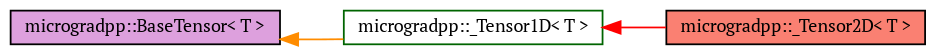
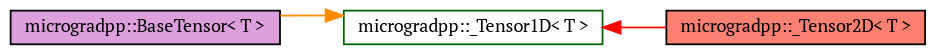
  digraph {
    fontname="PT Serif"
    rankdir=LR
    node [color=black fontname="PT Serif" fontsize=10 shape=box style=filled]
    edge [dir=back fontname="PT Serif" fontsize=10 labelfontname=Helvetica labelfontsize=10 style=solid]
    n1 [fillcolor=plum height=0.2 label="microgradpp::BaseTensor\< T \>" width=0.4]
    n2 [color=darkgreen fillcolor=white height=0.2 label="microgradpp::_Tensor1D\< T \>" width=0.4]
    n3 [fillcolor=salmon height=0.2 label="microgradpp::_Tensor2D\< T \>" width=0.4]
-   n1 -> n2 [color=darkorange]
+   n2 -> n1 [color=darkorange]
    n2 -> n3 [color=red]
  }
